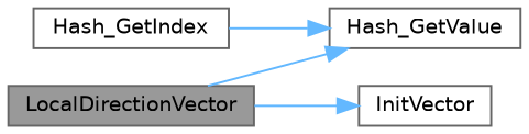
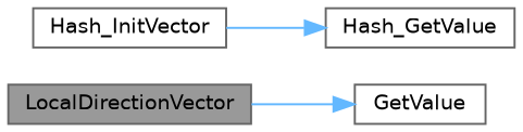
  digraph {
    rankdir=LR
    node [color=grey40 fillcolor=white fontname=Helvetica fontsize=10 shape=box style=filled]
    edge [color=steelblue1 fontname=Helvetica fontsize=10 labelfontname=Helvetica labelfontsize=10 style=solid]
    n1 [color=gray40 fillcolor=grey60 fontcolor=black height=0.2 label=LocalDirectionVector width=0.4]
    n2 [height=0.2 label=Hash_GetValue width=0.4]
-   n3 [height=0.2 label=InitVector width=0.4]
-   n4 [height=0.2 label=Hash_GetIndex width=0.4]
-   n1 -> n2
+   n3 [height=0.2 label=GetValue width=0.4]
+   n4 [height=0.2 label=Hash_InitVector width=0.4]
    n1 -> n3
    n4 -> n2
  }
